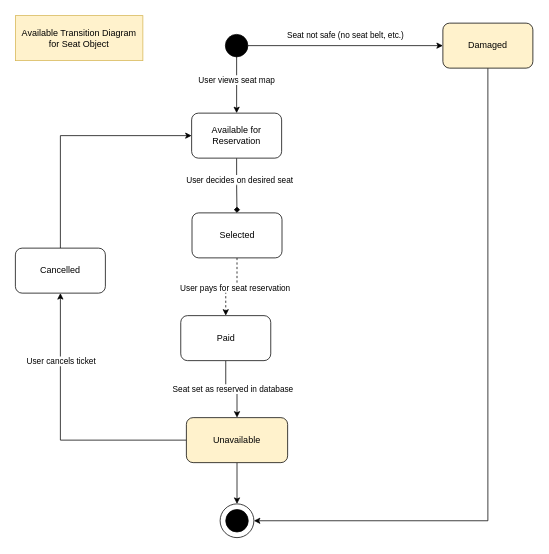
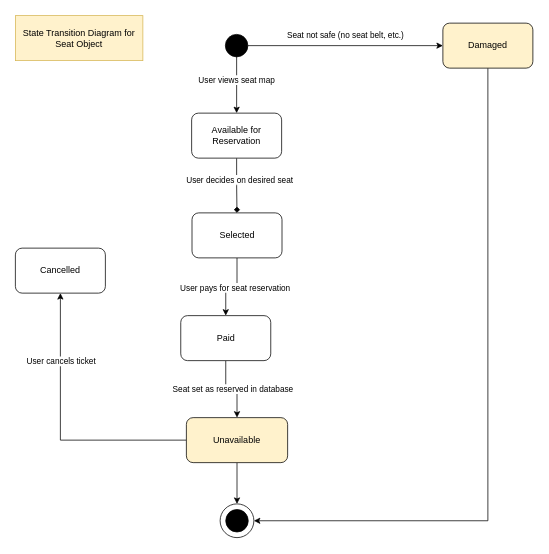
  <mxCell id="0" />
  <mxCell id="1" parent="0" />
  <mxCell id="2" value="" style="group" parent="1" vertex="1" connectable="0"><mxGeometry x="293" y="671" width="45" height="45" as="geometry" /></mxCell>
  <mxCell id="3" value="" style="group" parent="2" vertex="1" connectable="0"><mxGeometry width="45" height="45" as="geometry" /></mxCell>
  <mxCell id="4" value="" style="ellipse;whiteSpace=wrap;html=1;aspect=fixed;" parent="3" vertex="1"><mxGeometry width="45" height="45" as="geometry" /></mxCell>
  <mxCell id="5" value="" style="ellipse;whiteSpace=wrap;html=1;aspect=fixed;fillColor=#000000;" parent="3" vertex="1"><mxGeometry x="7.5" y="7.5" width="30" height="30" as="geometry" /></mxCell>
  <mxCell id="6" style="edgeStyle=orthogonalEdgeStyle;rounded=0;orthogonalLoop=1;jettySize=auto;html=1;exitX=1;exitY=0.5;exitDx=0;exitDy=0;entryX=0;entryY=0.5;entryDx=0;entryDy=0;" edge="1" parent="1" source="10" target="16"><mxGeometry relative="1" as="geometry" /></mxCell>
  <mxCell id="7" value="Seat not safe (no seat belt, etc.)" style="edgeLabel;html=1;align=center;verticalAlign=middle;resizable=0;points=[];" vertex="1" connectable="0" parent="6"><mxGeometry x="-0.007" y="4" relative="1" as="geometry"><mxPoint y="-11" as="offset" /></mxGeometry></mxCell>
  <mxCell id="8" style="edgeStyle=orthogonalEdgeStyle;rounded=0;orthogonalLoop=1;jettySize=auto;html=1;exitX=0.5;exitY=1;exitDx=0;exitDy=0;entryX=0.5;entryY=0;entryDx=0;entryDy=0;" edge="1" parent="1" source="10" target="14"><mxGeometry relative="1" as="geometry" /></mxCell>
  <mxCell id="9" value="User views seat map" style="edgeLabel;html=1;align=center;verticalAlign=middle;resizable=0;points=[];" vertex="1" connectable="0" parent="8"><mxGeometry x="-0.233" y="-1" relative="1" as="geometry"><mxPoint y="1" as="offset" /></mxGeometry></mxCell>
  <mxCell id="10" value="" style="ellipse;whiteSpace=wrap;html=1;aspect=fixed;fillColor=#000000;" parent="1" vertex="1"><mxGeometry x="300" y="45" width="30" height="30" as="geometry" /></mxCell>
- <mxCell id="11" value="Available Transition Diagram for Seat Object" style="text;html=1;strokeColor=#d6b656;fillColor=#fff2cc;align=center;verticalAlign=middle;whiteSpace=wrap;rounded=0;" parent="1" vertex="1"><mxGeometry x="20" y="20" width="170" height="60" as="geometry" /></mxCell>
+ <mxCell id="11" value="State Transition Diagram for Seat Object" style="text;html=1;strokeColor=#d6b656;fillColor=#fff2cc;align=center;verticalAlign=middle;whiteSpace=wrap;rounded=0;" parent="1" vertex="1"><mxGeometry x="20" y="20" width="170" height="60" as="geometry" /></mxCell>
  <mxCell id="12" style="edgeStyle=orthogonalEdgeStyle;rounded=0;orthogonalLoop=1;jettySize=auto;html=1;exitX=0.5;exitY=1;exitDx=0;exitDy=0;entryX=0.5;entryY=0;entryDx=0;entryDy=0;endArrow=diamond;" edge="1" parent="1" source="14" target="19"><mxGeometry relative="1" as="geometry" /></mxCell>
  <mxCell id="13" value="User decides on desired seat" style="edgeLabel;html=1;align=center;verticalAlign=middle;resizable=0;points=[];" vertex="1" connectable="0" parent="12"><mxGeometry x="-0.233" y="3" relative="1" as="geometry"><mxPoint as="offset" /></mxGeometry></mxCell>
  <mxCell id="14" value="Available for Reservation" style="rounded=1;whiteSpace=wrap;html=1;" parent="1" vertex="1"><mxGeometry x="255" y="150" width="120" height="60" as="geometry" /></mxCell>
  <mxCell id="15" style="edgeStyle=orthogonalEdgeStyle;rounded=0;orthogonalLoop=1;jettySize=auto;html=1;exitX=0.5;exitY=1;exitDx=0;exitDy=0;entryX=1;entryY=0.5;entryDx=0;entryDy=0;" edge="1" parent="1" source="16" target="4"><mxGeometry relative="1" as="geometry" /></mxCell>
  <mxCell id="16" value="Damaged" style="rounded=1;whiteSpace=wrap;html=1;fillColor=#fff2cc;" vertex="1" parent="1"><mxGeometry x="590" y="30" width="120" height="60" as="geometry" /></mxCell>
- <mxCell id="17" style="edgeStyle=orthogonalEdgeStyle;rounded=0;orthogonalLoop=1;jettySize=auto;html=1;exitX=0.5;exitY=1;exitDx=0;exitDy=0;entryX=0.5;entryY=0;entryDx=0;entryDy=0;dashed=1;" edge="1" parent="1" source="19" target="24"><mxGeometry relative="1" as="geometry" /></mxCell>
+ <mxCell id="17" style="edgeStyle=orthogonalEdgeStyle;rounded=0;orthogonalLoop=1;jettySize=auto;html=1;exitX=0.5;exitY=1;exitDx=0;exitDy=0;entryX=0.5;entryY=0;entryDx=0;entryDy=0;" edge="1" parent="1" source="19" target="24"><mxGeometry relative="1" as="geometry" /></mxCell>
  <mxCell id="18" value="User pays for seat reservation" style="edgeLabel;html=1;align=center;verticalAlign=middle;resizable=0;points=[];" vertex="1" connectable="0" parent="17"><mxGeometry x="-0.094" y="1" relative="1" as="geometry"><mxPoint as="offset" /></mxGeometry></mxCell>
  <mxCell id="19" value="Selected" style="rounded=1;whiteSpace=wrap;html=1;" vertex="1" parent="1"><mxGeometry x="255.5" y="283" width="120" height="60" as="geometry" /></mxCell>
- <mxCell id="20" style="edgeStyle=orthogonalEdgeStyle;rounded=0;orthogonalLoop=1;jettySize=auto;html=1;exitX=0.5;exitY=0;exitDx=0;exitDy=0;entryX=0;entryY=0.5;entryDx=0;entryDy=0;" edge="1" parent="1" source="21" target="14"><mxGeometry relative="1" as="geometry" /></mxCell>
  <mxCell id="21" value="Cancelled" style="rounded=1;whiteSpace=wrap;html=1;" vertex="1" parent="1"><mxGeometry x="20" y="330" width="120" height="60" as="geometry" /></mxCell>
  <mxCell id="22" style="edgeStyle=orthogonalEdgeStyle;rounded=0;orthogonalLoop=1;jettySize=auto;html=1;exitX=0.5;exitY=1;exitDx=0;exitDy=0;entryX=0.5;entryY=0;entryDx=0;entryDy=0;" edge="1" parent="1" source="24" target="28"><mxGeometry relative="1" as="geometry" /></mxCell>
  <mxCell id="23" value="Seat set as reserved in database" style="edgeLabel;html=1;align=center;verticalAlign=middle;resizable=0;points=[];" vertex="1" connectable="0" parent="22"><mxGeometry x="0.028" y="1" relative="1" as="geometry"><mxPoint as="offset" /></mxGeometry></mxCell>
  <mxCell id="24" value="Paid" style="rounded=1;whiteSpace=wrap;html=1;" vertex="1" parent="1"><mxGeometry x="240.5" y="420" width="120" height="60" as="geometry" /></mxCell>
  <mxCell id="25" style="edgeStyle=orthogonalEdgeStyle;rounded=0;orthogonalLoop=1;jettySize=auto;html=1;exitX=0;exitY=0.5;exitDx=0;exitDy=0;entryX=0.5;entryY=1;entryDx=0;entryDy=0;" edge="1" parent="1" source="28" target="21"><mxGeometry relative="1" as="geometry" /></mxCell>
  <mxCell id="26" value="User cancels ticket" style="edgeLabel;html=1;align=center;verticalAlign=middle;resizable=0;points=[];" vertex="1" connectable="0" parent="25"><mxGeometry x="0.205" relative="1" as="geometry"><mxPoint y="-55" as="offset" /></mxGeometry></mxCell>
  <mxCell id="27" style="edgeStyle=orthogonalEdgeStyle;rounded=0;orthogonalLoop=1;jettySize=auto;html=1;exitX=0.5;exitY=1;exitDx=0;exitDy=0;entryX=0.5;entryY=0;entryDx=0;entryDy=0;" edge="1" parent="1" source="28" target="4"><mxGeometry relative="1" as="geometry" /></mxCell>
  <mxCell id="28" value="Unavailable" style="rounded=1;whiteSpace=wrap;html=1;fillColor=#fff2cc;" vertex="1" parent="1"><mxGeometry x="248" y="556" width="135" height="60" as="geometry" /></mxCell>
